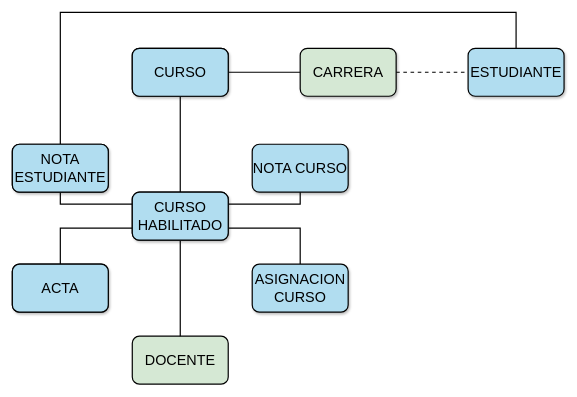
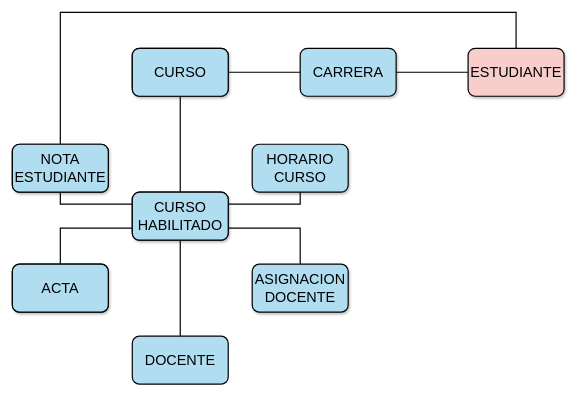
  <mxCell id="0" />
  <mxCell id="1" parent="0" />
  <mxCell id="2" style="edgeStyle=orthogonalEdgeStyle;rounded=0;orthogonalLoop=1;jettySize=auto;html=1;exitX=0.5;exitY=0;exitDx=0;exitDy=0;entryX=0.5;entryY=0;entryDx=0;entryDy=0;fontSize=24;endArrow=none;endFill=0;strokeColor=default;strokeWidth=2;" edge="1" parent="1" source="3" target="7"><mxGeometry relative="1" as="geometry"><Array as="points"><mxPoint x="100" y="20" /><mxPoint x="860" y="20" /></Array></mxGeometry></mxCell>
  <mxCell id="3" value="&lt;font style=&quot;font-size: 24px;&quot;&gt;NOTA ESTUDIANTE&lt;/font&gt;" style="rounded=1;whiteSpace=wrap;html=1;fillColor=#b1ddf0;strokeColor=default;strokeWidth=2;" vertex="1" parent="1"><mxGeometry x="20" y="240" width="160" height="80" as="geometry" /></mxCell>
- <mxCell id="4" style="edgeStyle=orthogonalEdgeStyle;rounded=0;orthogonalLoop=1;jettySize=auto;html=1;exitX=1;exitY=0.5;exitDx=0;exitDy=0;entryX=0;entryY=0.5;entryDx=0;entryDy=0;fontSize=24;strokeColor=default;endArrow=none;endFill=0;strokeWidth=2;dashed=1;" edge="1" parent="1" source="5" target="7"><mxGeometry relative="1" as="geometry" /></mxCell>
- <mxCell id="5" value="&lt;span style=&quot;font-size: 24px;&quot;&gt;CARRERA&lt;/span&gt;" style="rounded=1;whiteSpace=wrap;html=1;fillColor=#d5e8d4;strokeColor=default;strokeWidth=2;glass=0;shadow=1;sketch=0;" vertex="1" parent="1"><mxGeometry x="500" y="80" width="160" height="80" as="geometry" /></mxCell>
- <mxCell id="6" value="&lt;span style=&quot;font-size: 24px;&quot;&gt;DOCENTE&lt;/span&gt;" style="rounded=1;whiteSpace=wrap;html=1;fillColor=#d5e8d4;strokeColor=default;strokeWidth=2;" vertex="1" parent="1"><mxGeometry x="220" y="560" width="160" height="80" as="geometry" /></mxCell>
- <mxCell id="7" value="&lt;span style=&quot;font-size: 24px;&quot;&gt;ESTUDIANTE&lt;br&gt;&lt;/span&gt;" style="rounded=1;whiteSpace=wrap;html=1;fillColor=#b1ddf0;strokeColor=default;strokeWidth=2;shadow=1;labelBackgroundColor=none;labelBorderColor=none;glass=0;" vertex="1" parent="1"><mxGeometry x="780" y="80" width="160" height="80" as="geometry" /></mxCell>
+ <mxCell id="4" style="edgeStyle=orthogonalEdgeStyle;rounded=0;orthogonalLoop=1;jettySize=auto;html=1;exitX=1;exitY=0.5;exitDx=0;exitDy=0;entryX=0;entryY=0.5;entryDx=0;entryDy=0;fontSize=24;strokeColor=default;endArrow=none;endFill=0;strokeWidth=2;" edge="1" parent="1" source="5" target="7"><mxGeometry relative="1" as="geometry" /></mxCell>
+ <mxCell id="5" value="&lt;span style=&quot;font-size: 24px;&quot;&gt;CARRERA&lt;/span&gt;" style="rounded=1;whiteSpace=wrap;html=1;fillColor=#b1ddf0;strokeColor=default;strokeWidth=2;glass=0;shadow=1;sketch=0;" vertex="1" parent="1"><mxGeometry x="500" y="80" width="160" height="80" as="geometry" /></mxCell>
+ <mxCell id="6" value="&lt;span style=&quot;font-size: 24px;&quot;&gt;DOCENTE&lt;/span&gt;" style="rounded=1;whiteSpace=wrap;html=1;fillColor=#b1ddf0;strokeColor=default;strokeWidth=2;" vertex="1" parent="1"><mxGeometry x="220" y="560" width="160" height="80" as="geometry" /></mxCell>
+ <mxCell id="7" value="&lt;span style=&quot;font-size: 24px;&quot;&gt;ESTUDIANTE&lt;br&gt;&lt;/span&gt;" style="rounded=1;whiteSpace=wrap;html=1;fillColor=#f8cecc;strokeColor=default;strokeWidth=2;shadow=1;labelBackgroundColor=none;labelBorderColor=none;glass=0;" vertex="1" parent="1"><mxGeometry x="780" y="80" width="160" height="80" as="geometry" /></mxCell>
  <mxCell id="8" style="edgeStyle=orthogonalEdgeStyle;rounded=0;orthogonalLoop=1;jettySize=auto;html=1;exitX=1;exitY=0.5;exitDx=0;exitDy=0;entryX=0;entryY=0.5;entryDx=0;entryDy=0;fontSize=24;endArrow=none;endFill=0;strokeColor=default;strokeWidth=2;fillColor=#b1ddf0;" edge="1" parent="1" source="10" target="5"><mxGeometry relative="1" as="geometry" /></mxCell>
  <mxCell id="9" style="edgeStyle=orthogonalEdgeStyle;rounded=0;orthogonalLoop=1;jettySize=auto;html=1;exitX=0.5;exitY=1;exitDx=0;exitDy=0;entryX=0.5;entryY=0;entryDx=0;entryDy=0;fontSize=24;endArrow=none;endFill=0;strokeColor=default;strokeWidth=2;fillColor=#b1ddf0;" edge="1" parent="1" source="10" target="17"><mxGeometry relative="1" as="geometry" /></mxCell>
  <mxCell id="10" value="&lt;span style=&quot;font-size: 24px;&quot;&gt;CURSO&lt;/span&gt;" style="rounded=1;whiteSpace=wrap;html=1;fillColor=#b1ddf0;strokeColor=default;strokeWidth=2;" vertex="1" parent="1"><mxGeometry x="220" y="80" width="160" height="80" as="geometry" /></mxCell>
- <mxCell id="11" value="&lt;span style=&quot;font-size: 24px;&quot;&gt;NOTA CURSO&lt;/span&gt;" style="rounded=1;whiteSpace=wrap;html=1;fillColor=#b1ddf0;strokeColor=default;strokeWidth=2;shadow=1;" vertex="1" parent="1"><mxGeometry x="420" y="240" width="160" height="80" as="geometry" /></mxCell>
+ <mxCell id="11" value="&lt;span style=&quot;font-size: 24px;&quot;&gt;HORARIO CURSO&lt;/span&gt;" style="rounded=1;whiteSpace=wrap;html=1;fillColor=#b1ddf0;strokeColor=default;strokeWidth=2;shadow=1;" vertex="1" parent="1"><mxGeometry x="420" y="240" width="160" height="80" as="geometry" /></mxCell>
  <mxCell id="12" style="edgeStyle=orthogonalEdgeStyle;rounded=0;orthogonalLoop=1;jettySize=auto;html=1;exitX=1;exitY=0.25;exitDx=0;exitDy=0;entryX=0.5;entryY=1;entryDx=0;entryDy=0;fontSize=24;endArrow=none;endFill=0;strokeColor=default;strokeWidth=2;fillColor=#b1ddf0;" edge="1" parent="1" source="17" target="11"><mxGeometry relative="1" as="geometry" /></mxCell>
  <mxCell id="13" style="edgeStyle=orthogonalEdgeStyle;rounded=0;orthogonalLoop=1;jettySize=auto;html=1;exitX=0;exitY=0.25;exitDx=0;exitDy=0;entryX=0.5;entryY=1;entryDx=0;entryDy=0;fontSize=24;endArrow=none;endFill=0;strokeColor=default;strokeWidth=2;fillColor=#b1ddf0;" edge="1" parent="1" source="17" target="3"><mxGeometry relative="1" as="geometry" /></mxCell>
  <mxCell id="14" style="edgeStyle=orthogonalEdgeStyle;rounded=0;orthogonalLoop=1;jettySize=auto;html=1;exitX=0;exitY=0.75;exitDx=0;exitDy=0;entryX=0.5;entryY=0;entryDx=0;entryDy=0;fontSize=24;endArrow=none;endFill=0;strokeColor=default;strokeWidth=2;fillColor=#b1ddf0;" edge="1" parent="1" source="17" target="19"><mxGeometry relative="1" as="geometry" /></mxCell>
  <mxCell id="15" style="edgeStyle=orthogonalEdgeStyle;rounded=0;orthogonalLoop=1;jettySize=auto;html=1;exitX=1;exitY=0.75;exitDx=0;exitDy=0;entryX=0.5;entryY=0;entryDx=0;entryDy=0;fontSize=24;endArrow=none;endFill=0;strokeColor=default;strokeWidth=2;fillColor=#b1ddf0;" edge="1" parent="1" source="17" target="18"><mxGeometry relative="1" as="geometry" /></mxCell>
  <mxCell id="16" style="edgeStyle=orthogonalEdgeStyle;rounded=0;orthogonalLoop=1;jettySize=auto;html=1;exitX=0.5;exitY=1;exitDx=0;exitDy=0;entryX=0.5;entryY=0;entryDx=0;entryDy=0;fontSize=24;endArrow=none;endFill=0;strokeColor=default;strokeWidth=2;fillColor=#b1ddf0;" edge="1" parent="1" source="17" target="6"><mxGeometry relative="1" as="geometry" /></mxCell>
  <mxCell id="17" value="&lt;span style=&quot;font-size: 24px;&quot;&gt;CURSO HABILITADO&lt;/span&gt;" style="rounded=1;whiteSpace=wrap;html=1;fillColor=#b1ddf0;strokeColor=default;strokeWidth=2;" vertex="1" parent="1"><mxGeometry x="220" y="320" width="160" height="80" as="geometry" /></mxCell>
- <mxCell id="18" value="&lt;span style=&quot;font-size: 24px;&quot;&gt;ASIGNACION CURSO&lt;/span&gt;" style="rounded=1;whiteSpace=wrap;html=1;fillColor=#b1ddf0;strokeColor=default;strokeWidth=2;shadow=1;" vertex="1" parent="1"><mxGeometry x="420" y="440" width="160" height="80" as="geometry" /></mxCell>
+ <mxCell id="18" value="&lt;span style=&quot;font-size: 24px;&quot;&gt;ASIGNACION DOCENTE&lt;/span&gt;" style="rounded=1;whiteSpace=wrap;html=1;fillColor=#b1ddf0;strokeColor=default;strokeWidth=2;shadow=1;" vertex="1" parent="1"><mxGeometry x="420" y="440" width="160" height="80" as="geometry" /></mxCell>
  <mxCell id="19" value="&lt;span style=&quot;font-size: 24px;&quot;&gt;ACTA&lt;/span&gt;" style="rounded=1;whiteSpace=wrap;html=1;fillColor=#b1ddf0;strokeColor=default;strokeWidth=2;" vertex="1" parent="1"><mxGeometry x="20" y="440" width="160" height="80" as="geometry" /></mxCell>
  <mxCell id="20" value="&lt;span style=&quot;font-size: 24px;&quot;&gt;CURSO&lt;/span&gt;" style="rounded=1;whiteSpace=wrap;html=1;fillColor=#b1ddf0;strokeColor=default;strokeWidth=2;shadow=1;" vertex="1" parent="1"><mxGeometry x="220" y="80" width="160" height="80" as="geometry" /></mxCell>
  <mxCell id="21" value="&lt;font style=&quot;font-size: 24px;&quot;&gt;NOTA ESTUDIANTE&lt;/font&gt;" style="rounded=1;whiteSpace=wrap;html=1;fillColor=#b1ddf0;strokeColor=default;strokeWidth=2;shadow=1;" vertex="1" parent="1"><mxGeometry x="20" y="240" width="160" height="80" as="geometry" /></mxCell>
  <mxCell id="22" value="&lt;span style=&quot;font-size: 24px;&quot;&gt;ACTA&lt;/span&gt;" style="rounded=1;whiteSpace=wrap;html=1;fillColor=#b1ddf0;strokeColor=default;strokeWidth=2;shadow=1;" vertex="1" parent="1"><mxGeometry x="20" y="440" width="160" height="80" as="geometry" /></mxCell>
  <mxCell id="23" value="&lt;span style=&quot;font-size: 24px;&quot;&gt;CURSO HABILITADO&lt;/span&gt;" style="rounded=1;whiteSpace=wrap;html=1;fillColor=#b1ddf0;strokeColor=default;strokeWidth=2;shadow=1;" vertex="1" parent="1"><mxGeometry x="220" y="320" width="160" height="80" as="geometry" /></mxCell>
